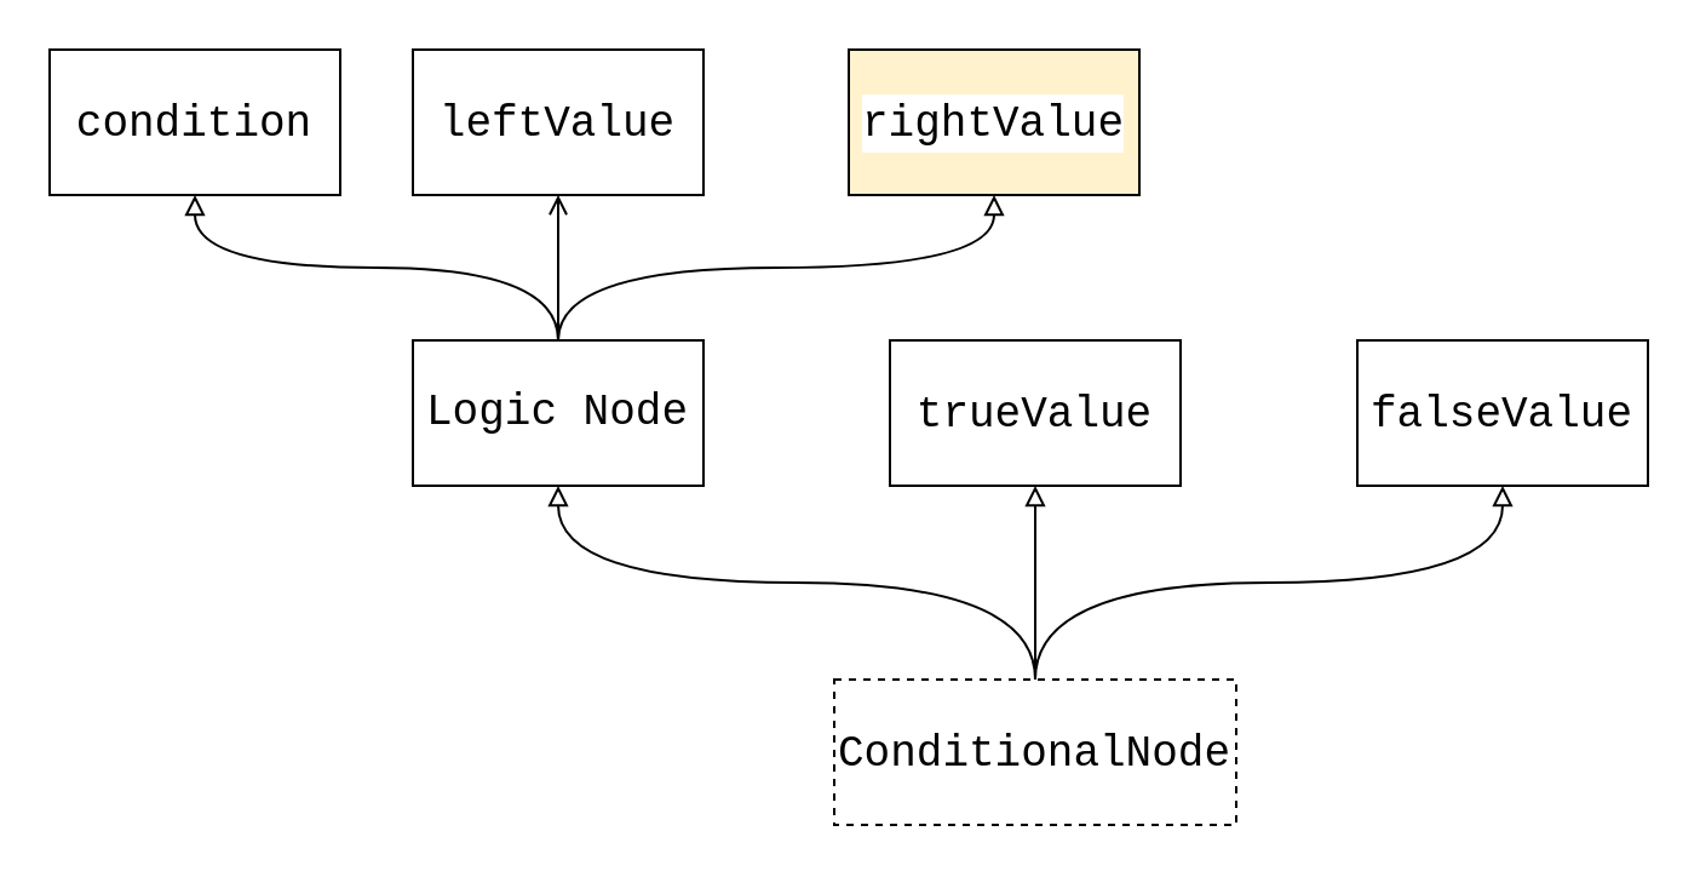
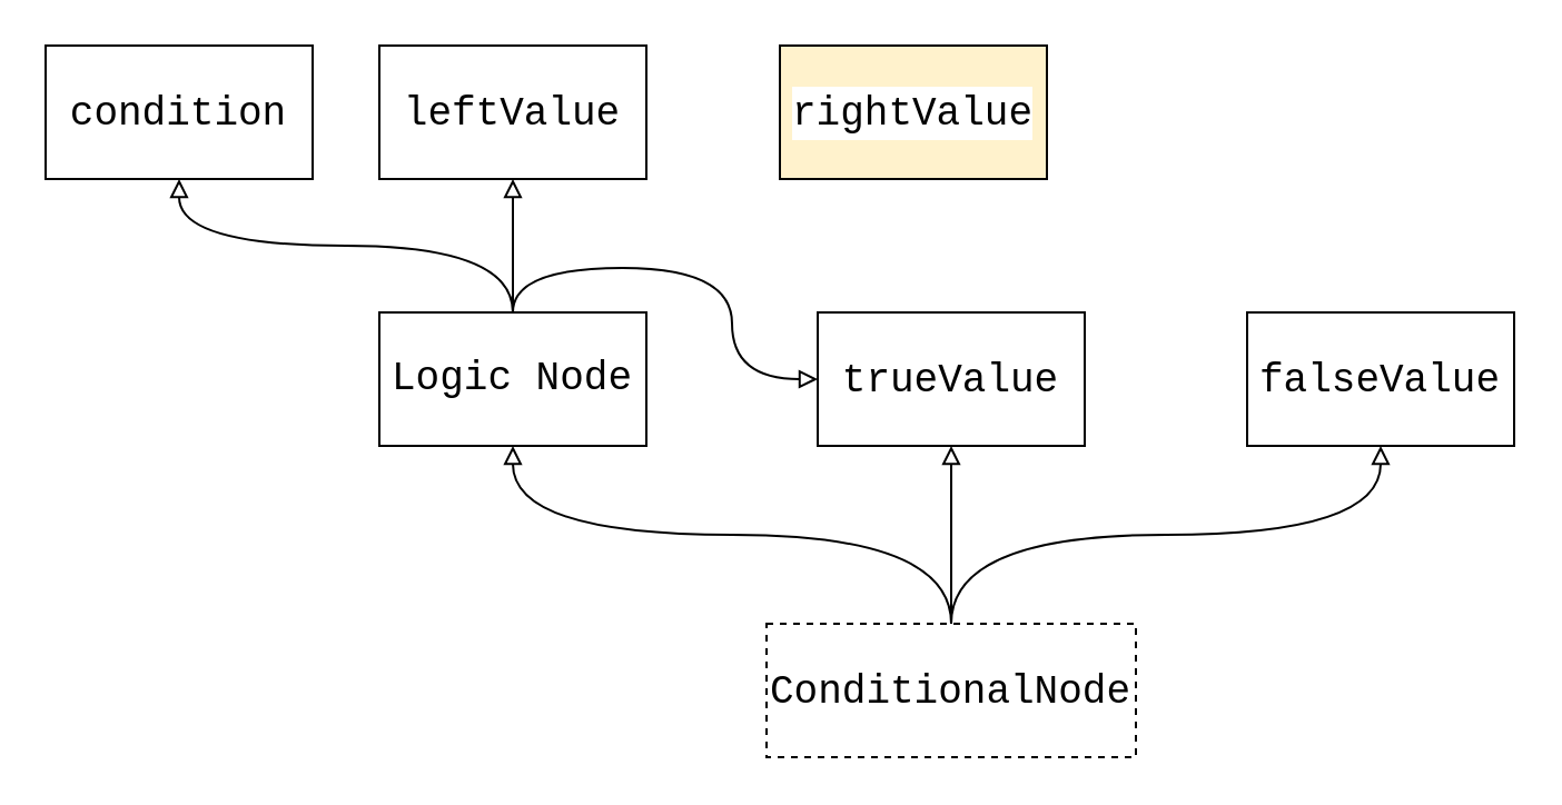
  <mxCell id="0" />
  <mxCell id="1" parent="0" />
  <mxCell id="2" style="edgeStyle=orthogonalEdgeStyle;rounded=0;orthogonalLoop=1;jettySize=auto;html=1;entryX=0.5;entryY=1;entryDx=0;entryDy=0;curved=1;exitX=0.5;exitY=0;exitDx=0;exitDy=0;endArrow=block;endFill=0;" parent="1" source="5" target="9" edge="1"><mxGeometry relative="1" as="geometry" /></mxCell>
  <mxCell id="3" style="edgeStyle=orthogonalEdgeStyle;rounded=0;orthogonalLoop=1;jettySize=auto;html=1;entryX=0.5;entryY=1;entryDx=0;entryDy=0;endArrow=block;endFill=0;" parent="1" source="5" target="10" edge="1"><mxGeometry relative="1" as="geometry" /></mxCell>
  <mxCell id="4" style="edgeStyle=orthogonalEdgeStyle;rounded=0;orthogonalLoop=1;jettySize=auto;html=1;entryX=0.5;entryY=1;entryDx=0;entryDy=0;curved=1;endArrow=block;endFill=0;exitX=0.5;exitY=0;exitDx=0;exitDy=0;" parent="1" source="5" target="11" edge="1"><mxGeometry relative="1" as="geometry" /></mxCell>
  <mxCell id="5" value="&lt;div style=&quot;background-color: rgb(255, 255, 255); font-family: Consolas, &amp;quot;Courier New&amp;quot;, monospace; font-size: 18px; line-height: 24px; white-space: pre;&quot;&gt;ConditionalNode&lt;/div&gt;" style="rounded=0;whiteSpace=wrap;html=1;dashed=1;" parent="1" vertex="1"><mxGeometry x="344" y="280" width="166" height="60" as="geometry" /></mxCell>
- <mxCell id="6" style="edgeStyle=orthogonalEdgeStyle;rounded=0;orthogonalLoop=1;jettySize=auto;html=1;entryX=0.5;entryY=1;entryDx=0;entryDy=0;curved=1;endArrow=open;endFill=0;" parent="1" source="9" target="12" edge="1"><mxGeometry relative="1" as="geometry" /></mxCell>
- <mxCell id="7" style="edgeStyle=orthogonalEdgeStyle;rounded=0;orthogonalLoop=1;jettySize=auto;html=1;entryX=0.5;entryY=1;entryDx=0;entryDy=0;curved=1;endArrow=block;endFill=0;exitX=0.5;exitY=0;exitDx=0;exitDy=0;" parent="1" source="9" target="13" edge="1"><mxGeometry relative="1" as="geometry" /></mxCell>
+ <mxCell id="6" style="edgeStyle=orthogonalEdgeStyle;rounded=0;orthogonalLoop=1;jettySize=auto;html=1;entryX=0.5;entryY=1;entryDx=0;entryDy=0;curved=1;endArrow=block;endFill=0;" parent="1" source="9" target="12" edge="1"><mxGeometry relative="1" as="geometry" /></mxCell>
+ <mxCell id="7" style="edgeStyle=orthogonalEdgeStyle;rounded=0;orthogonalLoop=1;jettySize=auto;html=1;curved=1;endArrow=block;endFill=0;exitX=0.5;exitY=0;exitDx=0;exitDy=0;" parent="1" source="9" target="10" edge="1"><mxGeometry relative="1" as="geometry" /></mxCell>
  <mxCell id="8" style="edgeStyle=orthogonalEdgeStyle;rounded=0;orthogonalLoop=1;jettySize=auto;html=1;entryX=0.5;entryY=1;entryDx=0;entryDy=0;curved=1;endArrow=block;endFill=0;exitX=0.5;exitY=0;exitDx=0;exitDy=0;" parent="1" source="9" target="14" edge="1"><mxGeometry relative="1" as="geometry" /></mxCell>
  <mxCell id="9" value="&lt;span style=&quot;font-family: Consolas, &amp;quot;Courier New&amp;quot;, monospace; font-size: 18px; white-space: pre; background-color: rgb(255, 255, 255);&quot;&gt;Logic Node&lt;/span&gt;" style="rounded=0;whiteSpace=wrap;html=1;" parent="1" vertex="1"><mxGeometry x="170" y="140" width="120" height="60" as="geometry" /></mxCell>
  <mxCell id="10" value="&lt;div style=&quot;background-color: rgb(255, 255, 255); font-family: Consolas, &amp;quot;Courier New&amp;quot;, monospace; font-size: 18px; line-height: 24px; white-space: pre;&quot;&gt;trueValue&lt;/div&gt;" style="rounded=0;whiteSpace=wrap;html=1;" parent="1" vertex="1"><mxGeometry x="367" y="140" width="120" height="60" as="geometry" /></mxCell>
  <mxCell id="11" value="&lt;div style=&quot;background-color: rgb(255, 255, 255); font-family: Consolas, &amp;quot;Courier New&amp;quot;, monospace; font-size: 18px; line-height: 24px; white-space: pre;&quot;&gt;falseValue&lt;/div&gt;" style="rounded=0;whiteSpace=wrap;html=1;" parent="1" vertex="1"><mxGeometry x="560" y="140" width="120" height="60" as="geometry" /></mxCell>
  <mxCell id="12" value="&lt;div style=&quot;background-color: rgb(255, 255, 255); font-family: Consolas, &amp;quot;Courier New&amp;quot;, monospace; font-size: 18px; line-height: 24px; white-space: pre;&quot;&gt;leftValue&lt;/div&gt;" style="rounded=0;whiteSpace=wrap;html=1;" parent="1" vertex="1"><mxGeometry x="170" y="20" width="120" height="60" as="geometry" /></mxCell>
  <mxCell id="13" value="&lt;div style=&quot;background-color: rgb(255, 255, 255); font-family: Consolas, &amp;quot;Courier New&amp;quot;, monospace; font-size: 18px; line-height: 24px; white-space: pre;&quot;&gt;rightValue&lt;/div&gt;" style="rounded=0;whiteSpace=wrap;html=1;fillColor=#fff2cc;" parent="1" vertex="1"><mxGeometry x="350" y="20" width="120" height="60" as="geometry" /></mxCell>
  <mxCell id="14" value="&lt;div style=&quot;background-color: rgb(255, 255, 255); font-family: Consolas, &amp;quot;Courier New&amp;quot;, monospace; font-size: 18px; line-height: 24px; white-space: pre;&quot;&gt;condition&lt;/div&gt;" style="rounded=0;whiteSpace=wrap;html=1;" parent="1" vertex="1"><mxGeometry x="20" y="20" width="120" height="60" as="geometry" /></mxCell>
